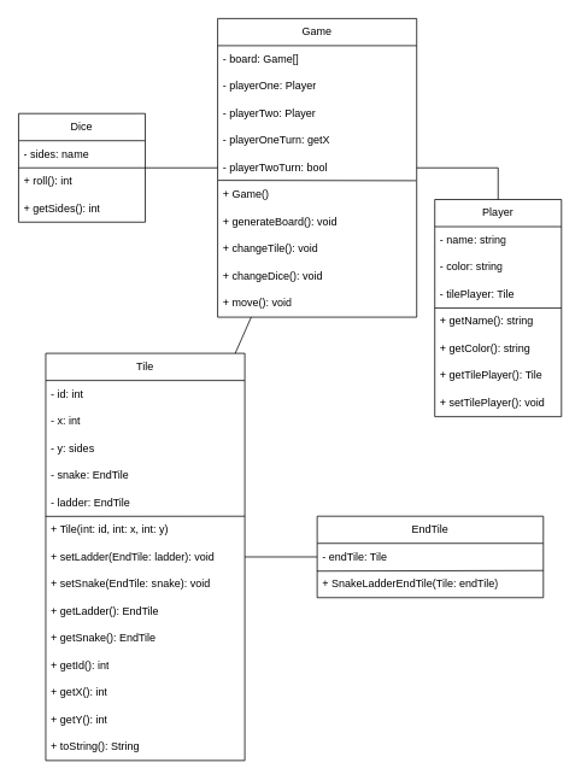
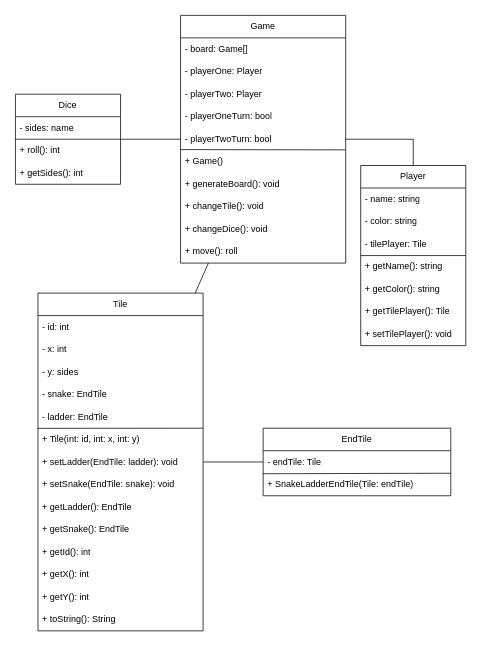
  <mxCell id="0" />
  <mxCell id="1" parent="0" />
  <mxCell id="2" value="Game" style="swimlane;fontStyle=0;childLayout=stackLayout;horizontal=1;startSize=30;horizontalStack=0;resizeParent=1;resizeParentMax=0;resizeLast=0;collapsible=1;marginBottom=0;whiteSpace=wrap;html=1;" vertex="1" parent="1"><mxGeometry x="240" y="20" width="220" height="330" as="geometry" /></mxCell>
  <mxCell id="3" value="- board: Game[]" style="text;strokeColor=none;fillColor=none;align=left;verticalAlign=middle;spacingLeft=4;spacingRight=4;overflow=hidden;points=[[0,0.5],[1,0.5]];portConstraint=eastwest;rotatable=0;whiteSpace=wrap;html=1;" vertex="1" parent="2"><mxGeometry y="30" width="220" height="30" as="geometry" /></mxCell>
  <mxCell id="4" value="- playerOne: Player" style="text;strokeColor=none;fillColor=none;align=left;verticalAlign=middle;spacingLeft=4;spacingRight=4;overflow=hidden;points=[[0,0.5],[1,0.5]];portConstraint=eastwest;rotatable=0;whiteSpace=wrap;html=1;" vertex="1" parent="2"><mxGeometry y="60" width="220" height="30" as="geometry" /></mxCell>
  <mxCell id="5" value="- playerTwo: Player" style="text;strokeColor=none;fillColor=none;align=left;verticalAlign=middle;spacingLeft=4;spacingRight=4;overflow=hidden;points=[[0,0.5],[1,0.5]];portConstraint=eastwest;rotatable=0;whiteSpace=wrap;html=1;" vertex="1" parent="2"><mxGeometry y="90" width="220" height="30" as="geometry" /></mxCell>
- <mxCell id="6" value="- playerOneTurn: getX" style="text;strokeColor=none;fillColor=none;align=left;verticalAlign=middle;spacingLeft=4;spacingRight=4;overflow=hidden;points=[[0,0.5],[1,0.5]];portConstraint=eastwest;rotatable=0;whiteSpace=wrap;html=1;" vertex="1" parent="2"><mxGeometry y="120" width="220" height="30" as="geometry" /></mxCell>
+ <mxCell id="6" value="- playerOneTurn: bool" style="text;strokeColor=none;fillColor=none;align=left;verticalAlign=middle;spacingLeft=4;spacingRight=4;overflow=hidden;points=[[0,0.5],[1,0.5]];portConstraint=eastwest;rotatable=0;whiteSpace=wrap;html=1;" vertex="1" parent="2"><mxGeometry y="120" width="220" height="30" as="geometry" /></mxCell>
  <mxCell id="7" value="- playerTwoTurn: bool" style="text;strokeColor=none;fillColor=none;align=left;verticalAlign=middle;spacingLeft=4;spacingRight=4;overflow=hidden;points=[[0,0.5],[1,0.5]];portConstraint=eastwest;rotatable=0;whiteSpace=wrap;html=1;" vertex="1" parent="2"><mxGeometry y="150" width="220" height="30" as="geometry" /></mxCell>
  <mxCell id="8" value="+ Game()" style="text;strokeColor=none;fillColor=none;align=left;verticalAlign=middle;spacingLeft=4;spacingRight=4;overflow=hidden;points=[[0,0.5],[1,0.5]];portConstraint=eastwest;rotatable=0;whiteSpace=wrap;html=1;perimeterSpacing=14;" vertex="1" parent="2"><mxGeometry y="180" width="220" height="30" as="geometry" /></mxCell>
  <mxCell id="9" value="+ generateBoard(): void" style="text;strokeColor=none;fillColor=none;align=left;verticalAlign=middle;spacingLeft=4;spacingRight=4;overflow=hidden;points=[[0,0.5],[1,0.5]];portConstraint=eastwest;rotatable=0;whiteSpace=wrap;html=1;" vertex="1" parent="2"><mxGeometry y="210" width="220" height="30" as="geometry" /></mxCell>
  <mxCell id="10" value="+ changeTile(): void" style="text;strokeColor=none;fillColor=none;align=left;verticalAlign=middle;spacingLeft=4;spacingRight=4;overflow=hidden;points=[[0,0.5],[1,0.5]];portConstraint=eastwest;rotatable=0;whiteSpace=wrap;html=1;" vertex="1" parent="2"><mxGeometry y="240" width="220" height="30" as="geometry" /></mxCell>
  <mxCell id="11" value="+ changeDice(): void" style="text;strokeColor=none;fillColor=none;align=left;verticalAlign=middle;spacingLeft=4;spacingRight=4;overflow=hidden;points=[[0,0.5],[1,0.5]];portConstraint=eastwest;rotatable=0;whiteSpace=wrap;html=1;" vertex="1" parent="2"><mxGeometry y="270" width="220" height="30" as="geometry" /></mxCell>
- <mxCell id="12" value="+ move(): void" style="text;strokeColor=none;fillColor=none;align=left;verticalAlign=middle;spacingLeft=4;spacingRight=4;overflow=hidden;points=[[0,0.5],[1,0.5]];portConstraint=eastwest;rotatable=0;whiteSpace=wrap;html=1;" vertex="1" parent="2"><mxGeometry y="300" width="220" height="30" as="geometry" /></mxCell>
+ <mxCell id="12" value="+ move(): roll" style="text;strokeColor=none;fillColor=none;align=left;verticalAlign=middle;spacingLeft=4;spacingRight=4;overflow=hidden;points=[[0,0.5],[1,0.5]];portConstraint=eastwest;rotatable=0;whiteSpace=wrap;html=1;" vertex="1" parent="2"><mxGeometry y="300" width="220" height="30" as="geometry" /></mxCell>
  <mxCell id="13" value="" style="endArrow=none;html=1;rounded=0;exitX=0.059;exitY=0.221;exitDx=0;exitDy=0;exitPerimeter=0;entryX=0.997;entryY=0.973;entryDx=0;entryDy=0;entryPerimeter=0;" edge="1" parent="2" source="8" target="7"><mxGeometry width="50" height="50" relative="1" as="geometry"><mxPoint x="-90" y="210" as="sourcePoint" /><mxPoint x="220" y="119" as="targetPoint" /></mxGeometry></mxCell>
  <mxCell id="14" value="Player" style="swimlane;fontStyle=0;childLayout=stackLayout;horizontal=1;startSize=30;horizontalStack=0;resizeParent=1;resizeParentMax=0;resizeLast=0;collapsible=1;marginBottom=0;whiteSpace=wrap;html=1;" vertex="1" parent="1"><mxGeometry x="480" y="220" width="140" height="240" as="geometry" /></mxCell>
  <mxCell id="15" value="- name: string" style="text;strokeColor=none;fillColor=none;align=left;verticalAlign=middle;spacingLeft=4;spacingRight=4;overflow=hidden;points=[[0,0.5],[1,0.5]];portConstraint=eastwest;rotatable=0;whiteSpace=wrap;html=1;" vertex="1" parent="14"><mxGeometry y="30" width="140" height="30" as="geometry" /></mxCell>
  <mxCell id="16" value="" style="endArrow=none;html=1;rounded=0;" edge="1" parent="14"><mxGeometry width="50" height="50" relative="1" as="geometry"><mxPoint y="120" as="sourcePoint" /><mxPoint x="140" y="120" as="targetPoint" /></mxGeometry></mxCell>
  <mxCell id="17" value="- color: string" style="text;strokeColor=none;fillColor=none;align=left;verticalAlign=middle;spacingLeft=4;spacingRight=4;overflow=hidden;points=[[0,0.5],[1,0.5]];portConstraint=eastwest;rotatable=0;whiteSpace=wrap;html=1;" vertex="1" parent="14"><mxGeometry y="60" width="140" height="30" as="geometry" /></mxCell>
  <mxCell id="18" value="- tilePlayer: Tile" style="text;strokeColor=none;fillColor=none;align=left;verticalAlign=middle;spacingLeft=4;spacingRight=4;overflow=hidden;points=[[0,0.5],[1,0.5]];portConstraint=eastwest;rotatable=0;whiteSpace=wrap;html=1;" vertex="1" parent="14"><mxGeometry y="90" width="140" height="30" as="geometry" /></mxCell>
  <mxCell id="19" value="+ getName(): string" style="text;strokeColor=none;fillColor=none;align=left;verticalAlign=middle;spacingLeft=4;spacingRight=4;overflow=hidden;points=[[0,0.5],[1,0.5]];portConstraint=eastwest;rotatable=0;whiteSpace=wrap;html=1;" vertex="1" parent="14"><mxGeometry y="120" width="140" height="30" as="geometry" /></mxCell>
  <mxCell id="20" value="+ getColor(): string" style="text;strokeColor=none;fillColor=none;align=left;verticalAlign=middle;spacingLeft=4;spacingRight=4;overflow=hidden;points=[[0,0.5],[1,0.5]];portConstraint=eastwest;rotatable=0;whiteSpace=wrap;html=1;" vertex="1" parent="14"><mxGeometry y="150" width="140" height="30" as="geometry" /></mxCell>
  <mxCell id="21" value="+ getTilePlayer(): Tile" style="text;strokeColor=none;fillColor=none;align=left;verticalAlign=middle;spacingLeft=4;spacingRight=4;overflow=hidden;points=[[0,0.5],[1,0.5]];portConstraint=eastwest;rotatable=0;whiteSpace=wrap;html=1;" vertex="1" parent="14"><mxGeometry y="180" width="140" height="30" as="geometry" /></mxCell>
  <mxCell id="22" value="+ setTilePlayer(): void" style="text;strokeColor=none;fillColor=none;align=left;verticalAlign=middle;spacingLeft=4;spacingRight=4;overflow=hidden;points=[[0,0.5],[1,0.5]];portConstraint=eastwest;rotatable=0;whiteSpace=wrap;html=1;" vertex="1" parent="14"><mxGeometry y="210" width="140" height="30" as="geometry" /></mxCell>
  <mxCell id="23" value="Dice" style="swimlane;fontStyle=0;childLayout=stackLayout;horizontal=1;startSize=30;horizontalStack=0;resizeParent=1;resizeParentMax=0;resizeLast=0;collapsible=1;marginBottom=0;whiteSpace=wrap;html=1;" vertex="1" parent="1"><mxGeometry x="20" y="125" width="140" height="120" as="geometry" /></mxCell>
  <mxCell id="24" value="- sides: name" style="text;strokeColor=none;fillColor=none;align=left;verticalAlign=middle;spacingLeft=4;spacingRight=4;overflow=hidden;points=[[0,0.5],[1,0.5]];portConstraint=eastwest;rotatable=0;whiteSpace=wrap;html=1;" vertex="1" parent="23"><mxGeometry y="30" width="140" height="30" as="geometry" /></mxCell>
  <mxCell id="25" value="" style="endArrow=none;html=1;rounded=0;" edge="1" parent="23"><mxGeometry width="50" height="50" relative="1" as="geometry"><mxPoint y="60" as="sourcePoint" /><mxPoint x="140" y="60" as="targetPoint" /></mxGeometry></mxCell>
  <mxCell id="26" value="+ roll(): int" style="text;strokeColor=none;fillColor=none;align=left;verticalAlign=middle;spacingLeft=4;spacingRight=4;overflow=hidden;points=[[0,0.5],[1,0.5]];portConstraint=eastwest;rotatable=0;whiteSpace=wrap;html=1;" vertex="1" parent="23"><mxGeometry y="60" width="140" height="30" as="geometry" /></mxCell>
  <mxCell id="27" value="+ getSides(): int" style="text;strokeColor=none;fillColor=none;align=left;verticalAlign=middle;spacingLeft=4;spacingRight=4;overflow=hidden;points=[[0,0.5],[1,0.5]];portConstraint=eastwest;rotatable=0;whiteSpace=wrap;html=1;" vertex="1" parent="23"><mxGeometry y="90" width="140" height="30" as="geometry" /></mxCell>
  <mxCell id="28" value="Tile" style="swimlane;fontStyle=0;childLayout=stackLayout;horizontal=1;startSize=30;horizontalStack=0;resizeParent=1;resizeParentMax=0;resizeLast=0;collapsible=1;marginBottom=0;whiteSpace=wrap;html=1;" vertex="1" parent="1"><mxGeometry x="50" y="390" width="220" height="450" as="geometry" /></mxCell>
  <mxCell id="29" value="- id: int" style="text;strokeColor=none;fillColor=none;align=left;verticalAlign=middle;spacingLeft=4;spacingRight=4;overflow=hidden;points=[[0,0.5],[1,0.5]];portConstraint=eastwest;rotatable=0;whiteSpace=wrap;html=1;" vertex="1" parent="28"><mxGeometry y="30" width="220" height="30" as="geometry" /></mxCell>
  <mxCell id="30" value="- x: int" style="text;strokeColor=none;fillColor=none;align=left;verticalAlign=middle;spacingLeft=4;spacingRight=4;overflow=hidden;points=[[0,0.5],[1,0.5]];portConstraint=eastwest;rotatable=0;whiteSpace=wrap;html=1;" vertex="1" parent="28"><mxGeometry y="60" width="220" height="30" as="geometry" /></mxCell>
  <mxCell id="31" value="- y: sides" style="text;strokeColor=none;fillColor=none;align=left;verticalAlign=middle;spacingLeft=4;spacingRight=4;overflow=hidden;points=[[0,0.5],[1,0.5]];portConstraint=eastwest;rotatable=0;whiteSpace=wrap;html=1;" vertex="1" parent="28"><mxGeometry y="90" width="220" height="30" as="geometry" /></mxCell>
  <mxCell id="32" value="- snake: EndTile" style="text;strokeColor=none;fillColor=none;align=left;verticalAlign=middle;spacingLeft=4;spacingRight=4;overflow=hidden;points=[[0,0.5],[1,0.5]];portConstraint=eastwest;rotatable=0;whiteSpace=wrap;html=1;" vertex="1" parent="28"><mxGeometry y="120" width="220" height="30" as="geometry" /></mxCell>
  <mxCell id="33" value="- ladder: EndTile" style="text;strokeColor=none;fillColor=none;align=left;verticalAlign=middle;spacingLeft=4;spacingRight=4;overflow=hidden;points=[[0,0.5],[1,0.5]];portConstraint=eastwest;rotatable=0;whiteSpace=wrap;html=1;" vertex="1" parent="28"><mxGeometry y="150" width="220" height="30" as="geometry" /></mxCell>
  <mxCell id="34" value="+ Tile(int: id, int: x, int: y)" style="text;strokeColor=none;fillColor=none;align=left;verticalAlign=middle;spacingLeft=4;spacingRight=4;overflow=hidden;points=[[0,0.5],[1,0.5]];portConstraint=eastwest;rotatable=0;whiteSpace=wrap;html=1;" vertex="1" parent="28"><mxGeometry y="180" width="220" height="30" as="geometry" /></mxCell>
  <mxCell id="35" value="+ setLadder(EndTile: ladder): void" style="text;strokeColor=none;fillColor=none;align=left;verticalAlign=middle;spacingLeft=4;spacingRight=4;overflow=hidden;points=[[0,0.5],[1,0.5]];portConstraint=eastwest;rotatable=0;whiteSpace=wrap;html=1;" vertex="1" parent="28"><mxGeometry y="210" width="220" height="30" as="geometry" /></mxCell>
  <mxCell id="36" value="+ setSnake(EndTile: snake): void" style="text;strokeColor=none;fillColor=none;align=left;verticalAlign=middle;spacingLeft=4;spacingRight=4;overflow=hidden;points=[[0,0.5],[1,0.5]];portConstraint=eastwest;rotatable=0;whiteSpace=wrap;html=1;" vertex="1" parent="28"><mxGeometry y="240" width="220" height="30" as="geometry" /></mxCell>
  <mxCell id="37" value="+ getLadder(): EndTile" style="text;strokeColor=none;fillColor=none;align=left;verticalAlign=middle;spacingLeft=4;spacingRight=4;overflow=hidden;points=[[0,0.5],[1,0.5]];portConstraint=eastwest;rotatable=0;whiteSpace=wrap;html=1;" vertex="1" parent="28"><mxGeometry y="270" width="220" height="30" as="geometry" /></mxCell>
  <mxCell id="38" value="" style="endArrow=none;html=1;rounded=0;exitX=-0.001;exitY=0.006;exitDx=0;exitDy=0;exitPerimeter=0;" edge="1" parent="28" source="34"><mxGeometry width="50" height="50" relative="1" as="geometry"><mxPoint x="-80" y="160" as="sourcePoint" /><mxPoint x="220" y="180" as="targetPoint" /></mxGeometry></mxCell>
  <mxCell id="39" value="+ getSnake(): EndTile" style="text;strokeColor=none;fillColor=none;align=left;verticalAlign=middle;spacingLeft=4;spacingRight=4;overflow=hidden;points=[[0,0.5],[1,0.5]];portConstraint=eastwest;rotatable=0;whiteSpace=wrap;html=1;" vertex="1" parent="28"><mxGeometry y="300" width="220" height="30" as="geometry" /></mxCell>
  <mxCell id="40" value="+ getId(): int" style="text;strokeColor=none;fillColor=none;align=left;verticalAlign=middle;spacingLeft=4;spacingRight=4;overflow=hidden;points=[[0,0.5],[1,0.5]];portConstraint=eastwest;rotatable=0;whiteSpace=wrap;html=1;" vertex="1" parent="28"><mxGeometry y="330" width="220" height="30" as="geometry" /></mxCell>
  <mxCell id="41" value="+ getX(): int" style="text;strokeColor=none;fillColor=none;align=left;verticalAlign=middle;spacingLeft=4;spacingRight=4;overflow=hidden;points=[[0,0.5],[1,0.5]];portConstraint=eastwest;rotatable=0;whiteSpace=wrap;html=1;" vertex="1" parent="28"><mxGeometry y="360" width="220" height="30" as="geometry" /></mxCell>
  <mxCell id="42" value="+ getY(): int" style="text;strokeColor=none;fillColor=none;align=left;verticalAlign=middle;spacingLeft=4;spacingRight=4;overflow=hidden;points=[[0,0.5],[1,0.5]];portConstraint=eastwest;rotatable=0;whiteSpace=wrap;html=1;" vertex="1" parent="28"><mxGeometry y="390" width="220" height="30" as="geometry" /></mxCell>
  <mxCell id="43" value="+ toString(): String" style="text;strokeColor=none;fillColor=none;align=left;verticalAlign=middle;spacingLeft=4;spacingRight=4;overflow=hidden;points=[[0,0.5],[1,0.5]];portConstraint=eastwest;rotatable=0;whiteSpace=wrap;html=1;" vertex="1" parent="28"><mxGeometry y="420" width="220" height="30" as="geometry" /></mxCell>
  <mxCell id="44" value="EndTile" style="swimlane;fontStyle=0;childLayout=stackLayout;horizontal=1;startSize=30;horizontalStack=0;resizeParent=1;resizeParentMax=0;resizeLast=0;collapsible=1;marginBottom=0;whiteSpace=wrap;html=1;" vertex="1" parent="1"><mxGeometry x="350" y="570" width="250" height="90" as="geometry" /></mxCell>
  <mxCell id="45" value="- endTile: Tile" style="text;strokeColor=none;fillColor=none;align=left;verticalAlign=middle;spacingLeft=4;spacingRight=4;overflow=hidden;points=[[0,0.5],[1,0.5]];portConstraint=eastwest;rotatable=0;whiteSpace=wrap;html=1;" vertex="1" parent="44"><mxGeometry y="30" width="250" height="30" as="geometry" /></mxCell>
  <mxCell id="46" value="+ SnakeLadderEndTile(Tile: endTile)" style="text;strokeColor=none;fillColor=none;align=left;verticalAlign=middle;spacingLeft=4;spacingRight=4;overflow=hidden;points=[[0,0.5],[1,0.5]];portConstraint=eastwest;rotatable=0;whiteSpace=wrap;html=1;" vertex="1" parent="44"><mxGeometry y="60" width="250" height="30" as="geometry" /></mxCell>
  <mxCell id="47" value="" style="endArrow=none;html=1;rounded=0;exitX=-0.001;exitY=0.022;exitDx=0;exitDy=0;exitPerimeter=0;" edge="1" parent="44" source="46"><mxGeometry width="50" height="50" relative="1" as="geometry"><mxPoint x="-40" y="120" as="sourcePoint" /><mxPoint x="250" y="60" as="targetPoint" /></mxGeometry></mxCell>
  <mxCell id="48" value="" style="endArrow=none;html=1;rounded=0;jumpStyle=none;" edge="1" parent="1" source="28" target="44"><mxGeometry width="50" height="50" relative="1" as="geometry"><mxPoint x="290" y="420" as="sourcePoint" /><mxPoint x="340" y="370" as="targetPoint" /></mxGeometry></mxCell>
  <mxCell id="49" value="" style="endArrow=none;html=1;rounded=0;" edge="1" parent="1" source="23" target="2"><mxGeometry width="50" height="50" relative="1" as="geometry"><mxPoint x="80" y="370" as="sourcePoint" /><mxPoint x="130" y="320" as="targetPoint" /></mxGeometry></mxCell>
  <mxCell id="50" value="" style="endArrow=none;html=1;rounded=0;" edge="1" parent="1" source="2" target="14"><mxGeometry width="50" height="50" relative="1" as="geometry"><mxPoint x="480" y="450" as="sourcePoint" /><mxPoint x="530" y="400" as="targetPoint" /><Array as="points"><mxPoint x="550" y="185" /></Array></mxGeometry></mxCell>
  <mxCell id="51" value="" style="endArrow=none;html=1;rounded=0;" edge="1" parent="1" source="28" target="2"><mxGeometry width="50" height="50" relative="1" as="geometry"><mxPoint x="130" y="390" as="sourcePoint" /><mxPoint x="180" y="340" as="targetPoint" /></mxGeometry></mxCell>
